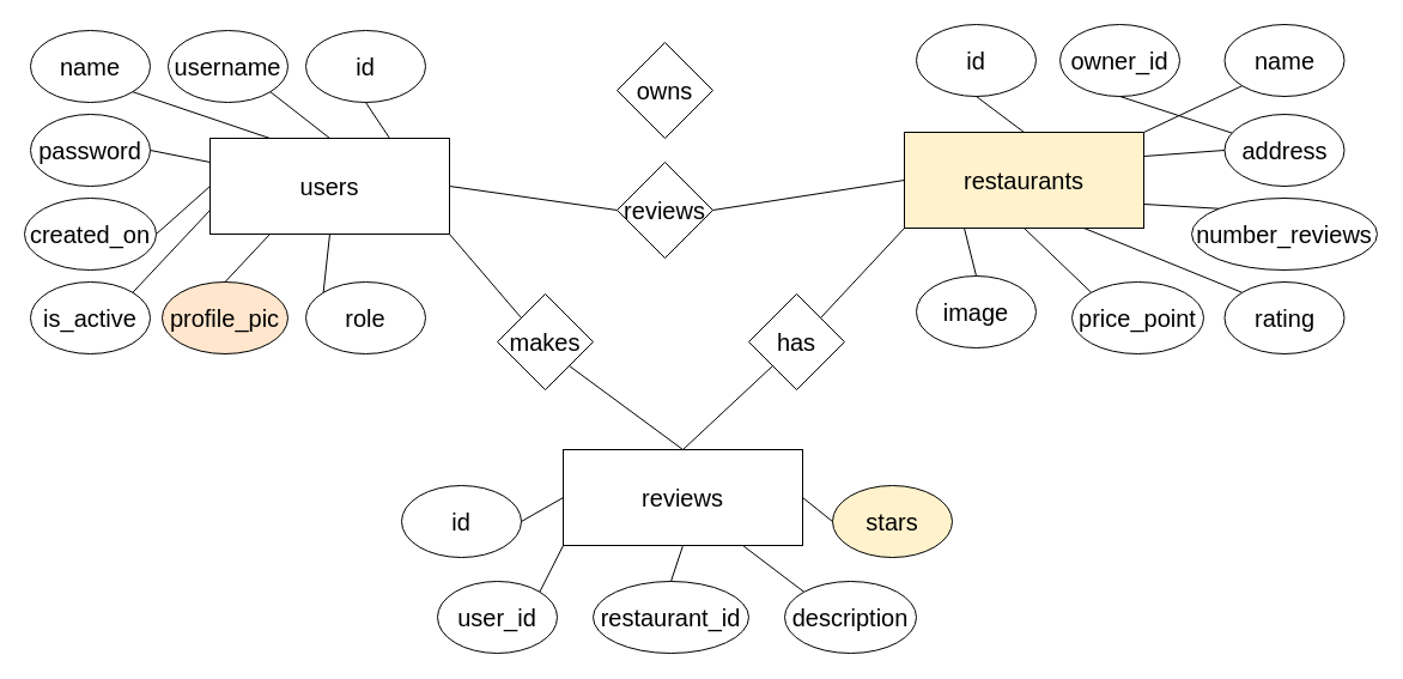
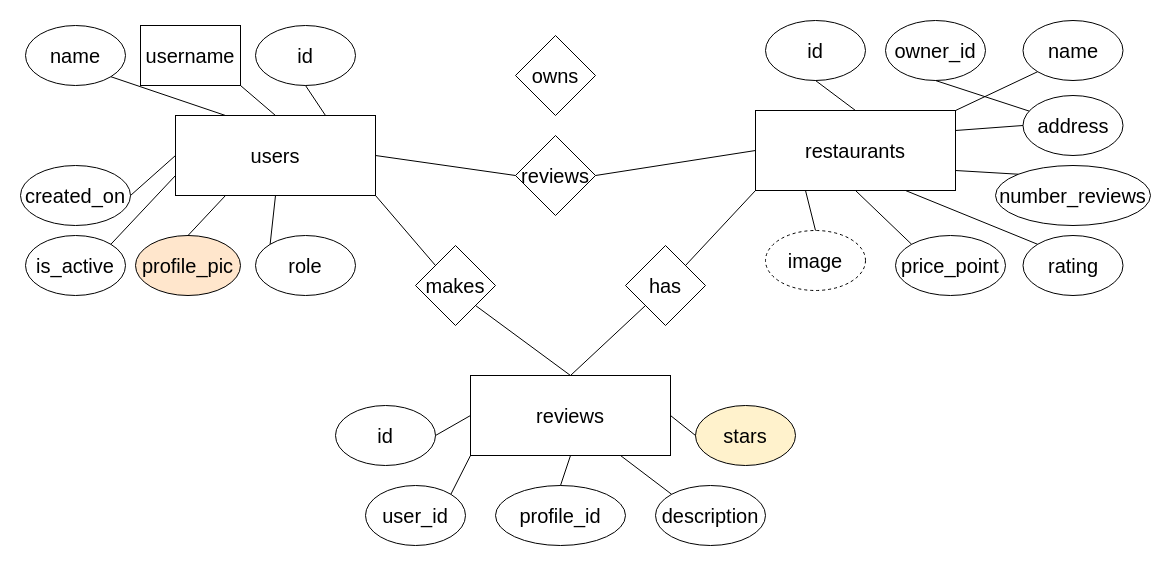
  <mxCell id="0" />
  <mxCell id="1" parent="0" />
  <mxCell id="2" value="&lt;font style=&quot;font-size: 20px;&quot;&gt;users&lt;/font&gt;" style="rounded=0;whiteSpace=wrap;html=1;fontSize=20;" vertex="1" parent="1"><mxGeometry x="175" y="115" width="200" height="80" as="geometry" /></mxCell>
  <mxCell id="3" value="&lt;font style=&quot;font-size: 20px;&quot;&gt;id&lt;/font&gt;" style="ellipse;whiteSpace=wrap;html=1;" vertex="1" parent="1"><mxGeometry x="255" y="25" width="100" height="60" as="geometry" /></mxCell>
- <mxCell id="4" value="&lt;font style=&quot;font-size: 20px;&quot;&gt;username&lt;/font&gt;" style="ellipse;whiteSpace=wrap;html=1;" vertex="1" parent="1"><mxGeometry x="140" y="25" width="100" height="60" as="geometry" /></mxCell>
+ <mxCell id="4" value="&lt;font style=&quot;font-size: 20px;&quot;&gt;username&lt;/font&gt;" style="whiteSpace=wrap;html=1;rounded=0;" vertex="1" parent="1"><mxGeometry x="140" y="25" width="100" height="60" as="geometry" /></mxCell>
  <mxCell id="5" value="&lt;span style=&quot;font-size: 20px;&quot;&gt;name&lt;br&gt;&lt;/span&gt;" style="ellipse;whiteSpace=wrap;html=1;" vertex="1" parent="1"><mxGeometry x="25" y="25" width="100" height="60" as="geometry" /></mxCell>
- <mxCell id="6" value="&lt;span style=&quot;font-size: 20px;&quot;&gt;password&lt;br&gt;&lt;/span&gt;" style="ellipse;whiteSpace=wrap;html=1;" vertex="1" parent="1"><mxGeometry x="25" y="95" width="100" height="60" as="geometry" /></mxCell>
  <mxCell id="7" value="&lt;span style=&quot;font-size: 20px;&quot;&gt;created_on&lt;br&gt;&lt;/span&gt;" style="ellipse;whiteSpace=wrap;html=1;" vertex="1" parent="1"><mxGeometry x="20" y="165" width="110" height="60" as="geometry" /></mxCell>
  <mxCell id="8" value="&lt;span style=&quot;font-size: 20px;&quot;&gt;is_active&lt;br&gt;&lt;/span&gt;" style="ellipse;whiteSpace=wrap;html=1;" vertex="1" parent="1"><mxGeometry x="25" y="235" width="100" height="60" as="geometry" /></mxCell>
  <mxCell id="9" value="&lt;span style=&quot;font-size: 20px;&quot;&gt;profile_pic&lt;br&gt;&lt;/span&gt;" style="ellipse;whiteSpace=wrap;html=1;fillColor=#ffe6cc;" vertex="1" parent="1"><mxGeometry x="135" y="235" width="105" height="60" as="geometry" /></mxCell>
  <mxCell id="10" value="&lt;span style=&quot;font-size: 20px;&quot;&gt;role&lt;br&gt;&lt;/span&gt;" style="ellipse;whiteSpace=wrap;html=1;" vertex="1" parent="1"><mxGeometry x="255" y="235" width="100" height="60" as="geometry" /></mxCell>
- <mxCell id="11" value="restaurants" style="rounded=0;whiteSpace=wrap;html=1;fontSize=20;fillColor=#fff2cc;" vertex="1" parent="1"><mxGeometry x="755" y="110" width="200" height="80" as="geometry" /></mxCell>
+ <mxCell id="11" value="restaurants" style="rounded=0;whiteSpace=wrap;html=1;fontSize=20;" vertex="1" parent="1"><mxGeometry x="755" y="110" width="200" height="80" as="geometry" /></mxCell>
  <mxCell id="12" value="&lt;font style=&quot;font-size: 20px;&quot;&gt;id&lt;/font&gt;" style="ellipse;whiteSpace=wrap;html=1;" vertex="1" parent="1"><mxGeometry x="765" y="20" width="100" height="60" as="geometry" /></mxCell>
  <mxCell id="13" value="&lt;span style=&quot;font-size: 20px;&quot;&gt;name&lt;br&gt;&lt;/span&gt;" style="ellipse;whiteSpace=wrap;html=1;" vertex="1" parent="1"><mxGeometry x="1022.5" y="20" width="100" height="60" as="geometry" /></mxCell>
  <mxCell id="14" value="&lt;span style=&quot;font-size: 20px;&quot;&gt;address&lt;br&gt;&lt;/span&gt;" style="ellipse;whiteSpace=wrap;html=1;" vertex="1" parent="1"><mxGeometry x="1022.5" y="95" width="100" height="60" as="geometry" /></mxCell>
  <mxCell id="15" value="&lt;span style=&quot;font-size: 20px;&quot;&gt;owner_id&lt;br&gt;&lt;/span&gt;" style="ellipse;whiteSpace=wrap;html=1;" vertex="1" parent="1"><mxGeometry x="885" y="20" width="100" height="60" as="geometry" /></mxCell>
  <mxCell id="16" value="&lt;span style=&quot;font-size: 20px;&quot;&gt;rating&lt;br&gt;&lt;/span&gt;" style="ellipse;whiteSpace=wrap;html=1;" vertex="1" parent="1"><mxGeometry x="1022.5" y="235" width="100" height="60" as="geometry" /></mxCell>
  <mxCell id="17" value="&lt;span style=&quot;font-size: 20px;&quot;&gt;number_reviews&lt;br&gt;&lt;/span&gt;" style="ellipse;whiteSpace=wrap;html=1;" vertex="1" parent="1"><mxGeometry x="995" y="165" width="155" height="60" as="geometry" /></mxCell>
  <mxCell id="18" value="&lt;span style=&quot;font-size: 20px;&quot;&gt;price_point&lt;br&gt;&lt;/span&gt;" style="ellipse;whiteSpace=wrap;html=1;" vertex="1" parent="1"><mxGeometry x="895" y="235" width="110" height="60" as="geometry" /></mxCell>
- <mxCell id="19" value="&lt;span style=&quot;font-size: 20px;&quot;&gt;image&lt;br&gt;&lt;/span&gt;" style="ellipse;whiteSpace=wrap;html=1;" vertex="1" parent="1"><mxGeometry x="765" y="230" width="100" height="60" as="geometry" /></mxCell>
+ <mxCell id="19" value="&lt;span style=&quot;font-size: 20px;&quot;&gt;image&lt;br&gt;&lt;/span&gt;" style="ellipse;whiteSpace=wrap;html=1;dashed=1;" vertex="1" parent="1"><mxGeometry x="765" y="230" width="100" height="60" as="geometry" /></mxCell>
  <mxCell id="20" value="reviews" style="rounded=0;whiteSpace=wrap;html=1;fontSize=20;" vertex="1" parent="1"><mxGeometry x="470" y="375" width="200" height="80" as="geometry" /></mxCell>
  <mxCell id="21" value="&lt;font style=&quot;font-size: 20px;&quot;&gt;id&lt;/font&gt;" style="ellipse;whiteSpace=wrap;html=1;" vertex="1" parent="1"><mxGeometry x="335" y="405" width="100" height="60" as="geometry" /></mxCell>
  <mxCell id="22" value="&lt;span style=&quot;font-size: 20px;&quot;&gt;user_id&lt;br&gt;&lt;/span&gt;" style="ellipse;whiteSpace=wrap;html=1;" vertex="1" parent="1"><mxGeometry x="365" y="485" width="100" height="60" as="geometry" /></mxCell>
- <mxCell id="23" value="&lt;span style=&quot;font-size: 20px;&quot;&gt;restaurant_id&lt;/span&gt;" style="ellipse;whiteSpace=wrap;html=1;" vertex="1" parent="1"><mxGeometry x="495" y="485" width="130" height="60" as="geometry" /></mxCell>
+ <mxCell id="23" value="&lt;span style=&quot;font-size: 20px;&quot;&gt;profile_id&lt;/span&gt;" style="ellipse;whiteSpace=wrap;html=1;" vertex="1" parent="1"><mxGeometry x="495" y="485" width="130" height="60" as="geometry" /></mxCell>
  <mxCell id="24" value="&lt;span style=&quot;font-size: 20px;&quot;&gt;description&lt;/span&gt;" style="ellipse;whiteSpace=wrap;html=1;" vertex="1" parent="1"><mxGeometry x="655" y="485" width="110" height="60" as="geometry" /></mxCell>
  <mxCell id="25" value="&lt;span style=&quot;font-size: 20px;&quot;&gt;stars&lt;/span&gt;" style="ellipse;whiteSpace=wrap;html=1;fillColor=#fff2cc;" vertex="1" parent="1"><mxGeometry x="695" y="405" width="100" height="60" as="geometry" /></mxCell>
  <mxCell id="26" value="" style="endArrow=none;html=1;rounded=0;exitX=1;exitY=0.5;exitDx=0;exitDy=0;entryX=0;entryY=0.5;entryDx=0;entryDy=0;" edge="1" parent="1" source="21" target="20"><mxGeometry width="50" height="50" relative="1" as="geometry"><mxPoint x="515" y="265" as="sourcePoint" /><mxPoint x="415" y="375" as="targetPoint" /><Array as="points" /></mxGeometry></mxCell>
  <mxCell id="27" value="" style="endArrow=none;html=1;rounded=0;entryX=0;entryY=1;entryDx=0;entryDy=0;exitX=1;exitY=0;exitDx=0;exitDy=0;" edge="1" parent="1" source="22" target="20"><mxGeometry width="50" height="50" relative="1" as="geometry"><mxPoint x="405" y="455" as="sourcePoint" /><mxPoint x="455" y="405" as="targetPoint" /></mxGeometry></mxCell>
  <mxCell id="28" value="" style="endArrow=none;html=1;rounded=0;entryX=0.5;entryY=1;entryDx=0;entryDy=0;exitX=0.5;exitY=0;exitDx=0;exitDy=0;" edge="1" parent="1" source="23" target="20"><mxGeometry width="50" height="50" relative="1" as="geometry"><mxPoint x="415" y="465" as="sourcePoint" /><mxPoint x="465" y="415" as="targetPoint" /><Array as="points" /></mxGeometry></mxCell>
  <mxCell id="29" value="" style="endArrow=none;html=1;rounded=0;entryX=0.75;entryY=1;entryDx=0;entryDy=0;exitX=0;exitY=0;exitDx=0;exitDy=0;" edge="1" parent="1" source="24" target="20"><mxGeometry width="50" height="50" relative="1" as="geometry"><mxPoint x="625" y="445" as="sourcePoint" /><mxPoint x="615" y="415" as="targetPoint" /></mxGeometry></mxCell>
  <mxCell id="30" value="" style="endArrow=none;html=1;rounded=0;entryX=1;entryY=0.5;entryDx=0;entryDy=0;exitX=0;exitY=0.5;exitDx=0;exitDy=0;" edge="1" parent="1" source="25" target="20"><mxGeometry width="50" height="50" relative="1" as="geometry"><mxPoint x="636" y="464" as="sourcePoint" /><mxPoint x="575" y="415" as="targetPoint" /></mxGeometry></mxCell>
  <mxCell id="31" value="" style="endArrow=none;html=1;rounded=0;entryX=0.25;entryY=1;entryDx=0;entryDy=0;exitX=0.5;exitY=0;exitDx=0;exitDy=0;" edge="1" parent="1" source="19" target="11"><mxGeometry width="50" height="50" relative="1" as="geometry"><mxPoint x="700" y="235" as="sourcePoint" /><mxPoint x="750" y="185" as="targetPoint" /></mxGeometry></mxCell>
  <mxCell id="32" value="" style="endArrow=none;html=1;rounded=0;entryX=1;entryY=0.75;entryDx=0;entryDy=0;exitX=0;exitY=0;exitDx=0;exitDy=0;" edge="1" parent="1" source="17" target="11"><mxGeometry width="50" height="50" relative="1" as="geometry"><mxPoint x="936" y="225" as="sourcePoint" /><mxPoint x="875" y="176" as="targetPoint" /></mxGeometry></mxCell>
  <mxCell id="33" value="" style="endArrow=none;html=1;rounded=0;entryX=0.5;entryY=1;entryDx=0;entryDy=0;exitX=0;exitY=0;exitDx=0;exitDy=0;" edge="1" parent="1" source="18" target="11"><mxGeometry width="50" height="50" relative="1" as="geometry"><mxPoint x="865" y="244" as="sourcePoint" /><mxPoint x="804" y="195" as="targetPoint" /></mxGeometry></mxCell>
  <mxCell id="34" value="" style="endArrow=none;html=1;rounded=0;entryX=0.75;entryY=1;entryDx=0;entryDy=0;exitX=0;exitY=0;exitDx=0;exitDy=0;" edge="1" parent="1" source="16" target="11"><mxGeometry width="50" height="50" relative="1" as="geometry"><mxPoint x="811" y="249" as="sourcePoint" /><mxPoint x="775" y="200" as="targetPoint" /></mxGeometry></mxCell>
  <mxCell id="35" value="" style="endArrow=none;html=1;rounded=0;entryX=1;entryY=0.25;entryDx=0;entryDy=0;exitX=0;exitY=0.5;exitDx=0;exitDy=0;" edge="1" parent="1" source="14" target="11"><mxGeometry width="50" height="50" relative="1" as="geometry"><mxPoint x="938" y="184" as="sourcePoint" /><mxPoint x="875" y="180" as="targetPoint" /></mxGeometry></mxCell>
  <mxCell id="36" value="" style="endArrow=none;html=1;rounded=0;entryX=1;entryY=0;entryDx=0;entryDy=0;exitX=0;exitY=1;exitDx=0;exitDy=0;" edge="1" parent="1" source="13" target="11"><mxGeometry width="50" height="50" relative="1" as="geometry"><mxPoint x="943" y="135" as="sourcePoint" /><mxPoint x="875" y="140" as="targetPoint" /></mxGeometry></mxCell>
  <mxCell id="37" value="" style="endArrow=none;html=1;rounded=0;exitX=0.5;exitY=1;exitDx=0;exitDy=0;" edge="1" parent="1" source="15" target="14"><mxGeometry width="50" height="50" relative="1" as="geometry"><mxPoint x="957" y="81" as="sourcePoint" /><mxPoint x="875" y="120" as="targetPoint" /></mxGeometry></mxCell>
  <mxCell id="38" value="" style="endArrow=none;html=1;rounded=0;entryX=0.5;entryY=0;entryDx=0;entryDy=0;exitX=0.5;exitY=1;exitDx=0;exitDy=0;" edge="1" parent="1" source="12" target="11"><mxGeometry width="50" height="50" relative="1" as="geometry"><mxPoint x="967" y="91" as="sourcePoint" /><mxPoint x="885" y="130" as="targetPoint" /></mxGeometry></mxCell>
  <mxCell id="39" value="" style="endArrow=none;html=1;rounded=0;entryX=0.75;entryY=0;entryDx=0;entryDy=0;exitX=0.5;exitY=1;exitDx=0;exitDy=0;" edge="1" parent="1" source="3" target="2"><mxGeometry width="50" height="50" relative="1" as="geometry"><mxPoint x="977" y="101" as="sourcePoint" /><mxPoint x="895" y="140" as="targetPoint" /></mxGeometry></mxCell>
  <mxCell id="40" value="" style="endArrow=none;html=1;rounded=0;entryX=0.5;entryY=0;entryDx=0;entryDy=0;exitX=1;exitY=1;exitDx=0;exitDy=0;" edge="1" parent="1" source="4" target="2"><mxGeometry width="50" height="50" relative="1" as="geometry"><mxPoint x="315" y="95" as="sourcePoint" /><mxPoint x="335" y="125" as="targetPoint" /></mxGeometry></mxCell>
  <mxCell id="41" value="" style="endArrow=none;html=1;rounded=0;entryX=0.25;entryY=0;entryDx=0;entryDy=0;exitX=1;exitY=1;exitDx=0;exitDy=0;" edge="1" parent="1" source="5" target="2"><mxGeometry width="50" height="50" relative="1" as="geometry"><mxPoint x="235" y="86" as="sourcePoint" /><mxPoint x="285" y="125" as="targetPoint" /></mxGeometry></mxCell>
- <mxCell id="42" value="" style="endArrow=none;html=1;rounded=0;entryX=0;entryY=0.25;entryDx=0;entryDy=0;exitX=1;exitY=0.5;exitDx=0;exitDy=0;" edge="1" parent="1" source="6" target="2"><mxGeometry width="50" height="50" relative="1" as="geometry"><mxPoint x="245" y="96" as="sourcePoint" /><mxPoint x="295" y="135" as="targetPoint" /></mxGeometry></mxCell>
  <mxCell id="43" value="" style="endArrow=none;html=1;rounded=0;entryX=0;entryY=0.5;entryDx=0;entryDy=0;exitX=1;exitY=0.5;exitDx=0;exitDy=0;" edge="1" parent="1" source="7" target="2"><mxGeometry width="50" height="50" relative="1" as="geometry"><mxPoint x="135" y="135" as="sourcePoint" /><mxPoint x="185" y="145" as="targetPoint" /></mxGeometry></mxCell>
  <mxCell id="44" value="" style="endArrow=none;html=1;rounded=0;entryX=0;entryY=0.75;entryDx=0;entryDy=0;exitX=1;exitY=0;exitDx=0;exitDy=0;" edge="1" parent="1" source="8" target="2"><mxGeometry width="50" height="50" relative="1" as="geometry"><mxPoint x="140" y="205" as="sourcePoint" /><mxPoint x="185" y="165" as="targetPoint" /></mxGeometry></mxCell>
  <mxCell id="45" value="" style="endArrow=none;html=1;rounded=0;entryX=0.25;entryY=1;entryDx=0;entryDy=0;exitX=0.5;exitY=0;exitDx=0;exitDy=0;" edge="1" parent="1" source="9" target="2"><mxGeometry width="50" height="50" relative="1" as="geometry"><mxPoint x="120" y="254" as="sourcePoint" /><mxPoint x="185" y="185" as="targetPoint" /></mxGeometry></mxCell>
  <mxCell id="46" value="" style="endArrow=none;html=1;rounded=0;entryX=0.5;entryY=1;entryDx=0;entryDy=0;exitX=0;exitY=0;exitDx=0;exitDy=0;" edge="1" parent="1" source="10" target="2"><mxGeometry width="50" height="50" relative="1" as="geometry"><mxPoint x="198" y="245" as="sourcePoint" /><mxPoint x="235" y="205" as="targetPoint" /></mxGeometry></mxCell>
  <mxCell id="47" value="owns" style="rhombus;whiteSpace=wrap;html=1;fontSize=20;" vertex="1" parent="1"><mxGeometry x="515" y="35" width="80" height="80" as="geometry" /></mxCell>
  <mxCell id="48" value="reviews" style="rhombus;whiteSpace=wrap;html=1;fontSize=20;" vertex="1" parent="1"><mxGeometry x="515" y="135" width="80" height="80" as="geometry" /></mxCell>
  <mxCell id="49" value="" style="endArrow=none;html=1;rounded=0;entryX=0;entryY=0.5;entryDx=0;entryDy=0;exitX=1;exitY=0.5;exitDx=0;exitDy=0;" edge="1" parent="1" source="2" target="48"><mxGeometry width="50" height="50" relative="1" as="geometry"><mxPoint x="565" y="305" as="sourcePoint" /><mxPoint x="505" y="175" as="targetPoint" /></mxGeometry></mxCell>
  <mxCell id="50" value="" style="endArrow=none;html=1;rounded=0;entryX=1;entryY=0.5;entryDx=0;entryDy=0;exitX=0;exitY=0.5;exitDx=0;exitDy=0;" edge="1" parent="1" source="11" target="48"><mxGeometry width="50" height="50" relative="1" as="geometry"><mxPoint x="765" y="160" as="sourcePoint" /><mxPoint x="605" y="85" as="targetPoint" /></mxGeometry></mxCell>
  <mxCell id="51" value="makes" style="rhombus;whiteSpace=wrap;html=1;fontSize=20;" vertex="1" parent="1"><mxGeometry x="415" y="245" width="80" height="80" as="geometry" /></mxCell>
  <mxCell id="52" value="has" style="rhombus;whiteSpace=wrap;html=1;fontSize=20;" vertex="1" parent="1"><mxGeometry x="625" y="245" width="80" height="80" as="geometry" /></mxCell>
  <mxCell id="53" value="" style="endArrow=none;html=1;rounded=0;entryX=1;entryY=0;entryDx=0;entryDy=0;exitX=0;exitY=1;exitDx=0;exitDy=0;" edge="1" parent="1" source="11" target="52"><mxGeometry width="50" height="50" relative="1" as="geometry"><mxPoint x="755" y="195" as="sourcePoint" /><mxPoint x="615" y="255" as="targetPoint" /></mxGeometry></mxCell>
  <mxCell id="54" value="" style="endArrow=none;html=1;rounded=0;exitX=0.5;exitY=0;exitDx=0;exitDy=0;entryX=0;entryY=1;entryDx=0;entryDy=0;" edge="1" parent="1" source="20" target="52"><mxGeometry width="50" height="50" relative="1" as="geometry"><mxPoint x="565" y="305" as="sourcePoint" /><mxPoint x="615" y="255" as="targetPoint" /></mxGeometry></mxCell>
  <mxCell id="55" value="" style="endArrow=none;html=1;rounded=0;entryX=0.5;entryY=0;entryDx=0;entryDy=0;exitX=1;exitY=1;exitDx=0;exitDy=0;" edge="1" parent="1" source="51" target="20"><mxGeometry width="50" height="50" relative="1" as="geometry"><mxPoint x="515" y="335" as="sourcePoint" /><mxPoint x="615" y="255" as="targetPoint" /></mxGeometry></mxCell>
  <mxCell id="56" value="" style="endArrow=none;html=1;rounded=0;entryX=0;entryY=0;entryDx=0;entryDy=0;exitX=1;exitY=1;exitDx=0;exitDy=0;" edge="1" parent="1" source="2" target="51"><mxGeometry width="50" height="50" relative="1" as="geometry"><mxPoint x="565" y="305" as="sourcePoint" /><mxPoint x="615" y="255" as="targetPoint" /></mxGeometry></mxCell>
